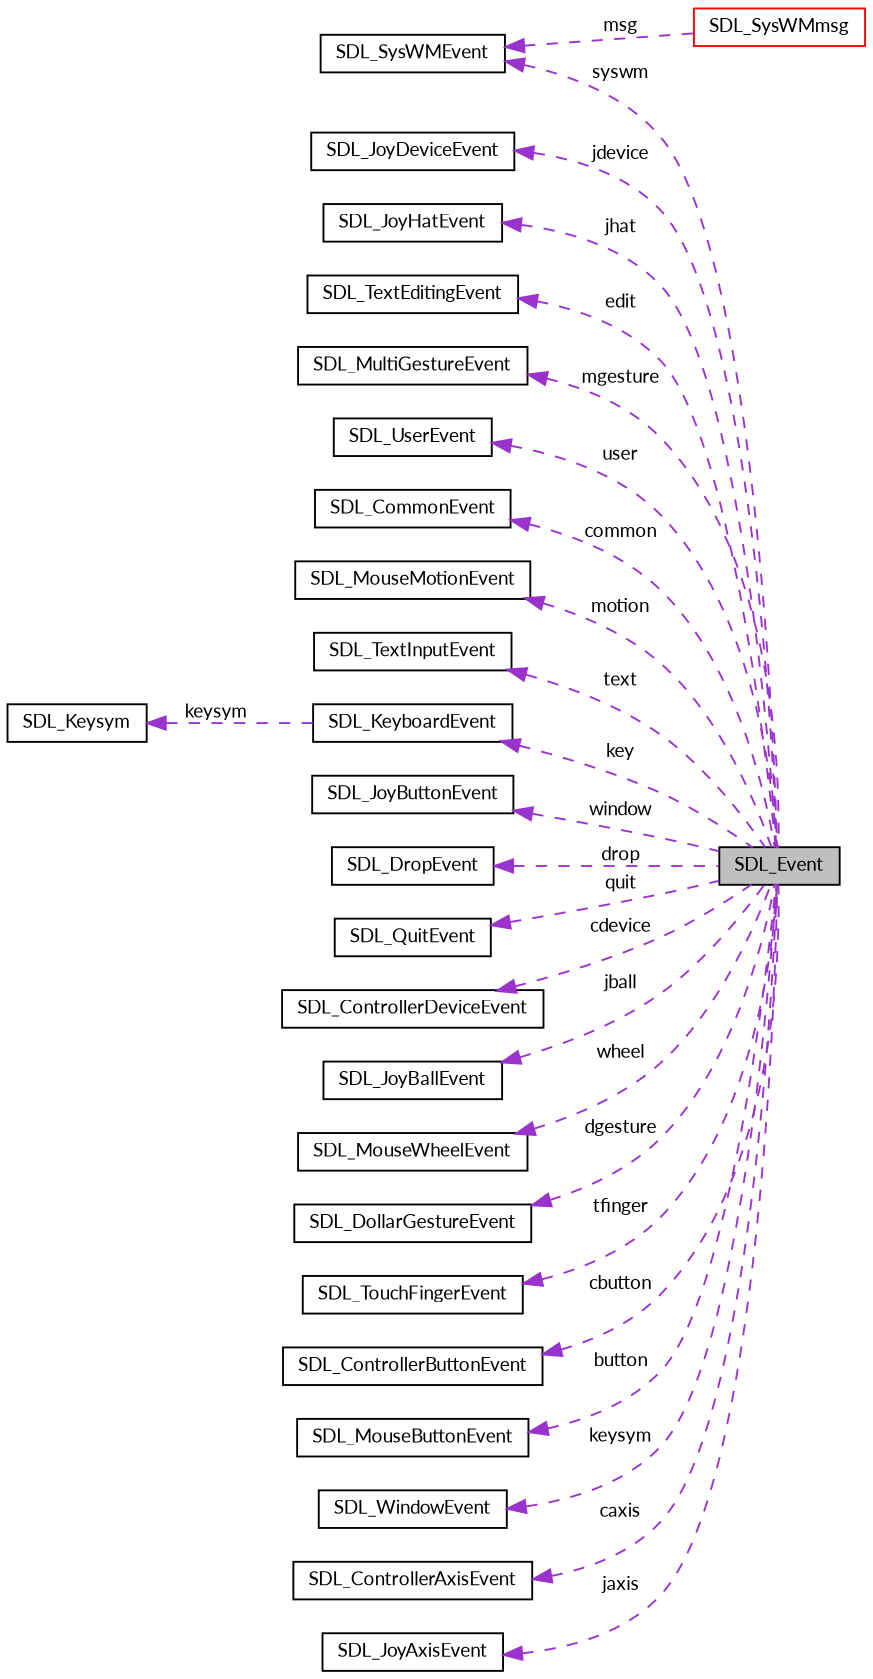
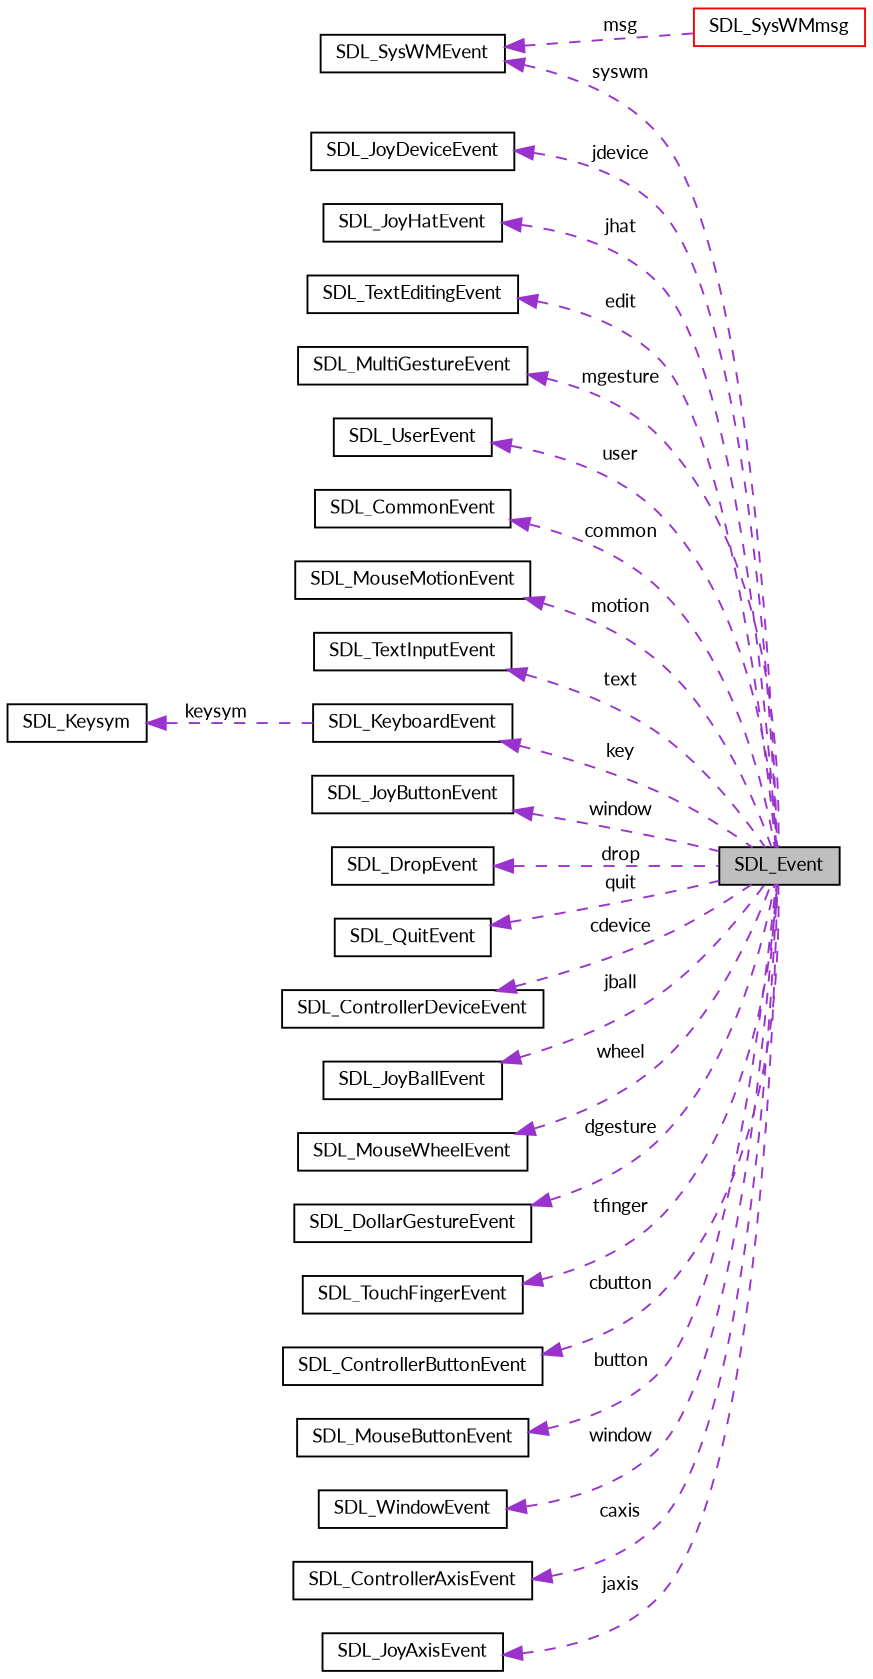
  digraph {
    fontname=Lato
    rankdir=LR
    node [color=black fillcolor=white fontname=Lato fontsize=10 shape=record style=filled]
    edge [color=darkorchid3 dir=back fontname=Lato fontsize=10 labelfontname=FreeSans labelfontsize=10 style=dashed]
    n1 [fillcolor=grey75 fontcolor=black height=0.2 label=SDL_Event width=0.4]
    n2 [height=0.2 label=SDL_JoyDeviceEvent width=0.4]
    n3 [height=0.2 label=SDL_JoyHatEvent width=0.4]
    n4 [height=0.2 label=SDL_TextEditingEvent width=0.4]
    n5 [height=0.2 label=SDL_MultiGestureEvent width=0.4]
    n6 [height=0.2 label=SDL_UserEvent width=0.4]
    n7 [height=0.2 label=SDL_CommonEvent width=0.4]
    n8 [height=0.2 label=SDL_MouseMotionEvent width=0.4]
    n9 [height=0.2 label=SDL_TextInputEvent width=0.4]
    n10 [height=0.2 label=SDL_KeyboardEvent width=0.4]
    n11 [height=0.2 label=SDL_Keysym width=0.4]
    n12 [height=0.2 label=SDL_JoyButtonEvent width=0.4]
    n13 [height=0.2 label=SDL_SysWMEvent width=0.4]
    n14 [color=red height=0.2 label=SDL_SysWMmsg width=0.4]
    n15 [height=0.2 label=SDL_QuitEvent width=0.4]
    n16 [height=0.2 label=SDL_ControllerDeviceEvent width=0.4]
    n17 [height=0.2 label=SDL_JoyBallEvent width=0.4]
    n18 [height=0.2 label=SDL_MouseWheelEvent width=0.4]
    n19 [height=0.2 label=SDL_DollarGestureEvent width=0.4]
    n20 [height=0.2 label=SDL_TouchFingerEvent width=0.4]
    n21 [height=0.2 label=SDL_ControllerButtonEvent width=0.4]
    n22 [height=0.2 label=SDL_MouseButtonEvent width=0.4]
    n23 [height=0.2 label=SDL_WindowEvent width=0.4]
    n24 [height=0.2 label=SDL_ControllerAxisEvent width=0.4]
    n25 [height=0.2 label=SDL_JoyAxisEvent width=0.4]
    n26 [height=0.2 label=SDL_DropEvent width=0.4]
    n2 -> n1 [label=" jdevice"]
    n3 -> n1 [label=" jhat"]
    n4 -> n1 [label=" edit"]
    n5 -> n1 [label=" mgesture"]
    n6 -> n1 [label=" user"]
    n7 -> n1 [label=" common"]
    n8 -> n1 [label=" motion"]
    n9 -> n1 [label=" text"]
    n10 -> n1 [label=" key"]
    n11 -> n10 [label=" keysym"]
    n12 -> n1 [label=" window"]
    n13 -> n1 [label=" syswm"]
    n13 -> n14 [label=" msg"]
    n15 -> n1 [label=" quit"]
    n16 -> n1 [label=" cdevice"]
    n17 -> n1 [label=" jball"]
    n18 -> n1 [label=" wheel"]
    n19 -> n1 [label=" dgesture"]
    n20 -> n1 [label=" tfinger"]
    n21 -> n1 [label=" cbutton"]
    n22 -> n1 [label=" button"]
-   n23 -> n1 [label=" keysym"]
+   n23 -> n1 [label=" window"]
    n24 -> n1 [label=" caxis"]
    n25 -> n1 [label=" jaxis"]
    n26 -> n1 [label=" drop"]
  }
